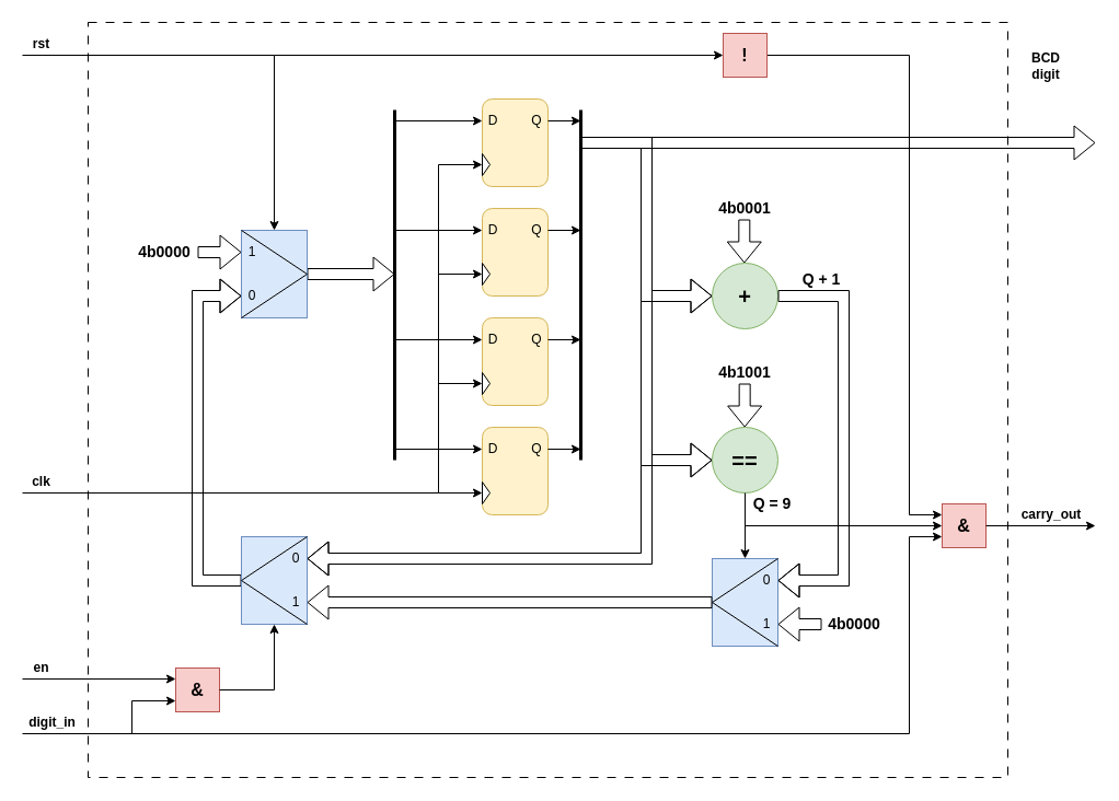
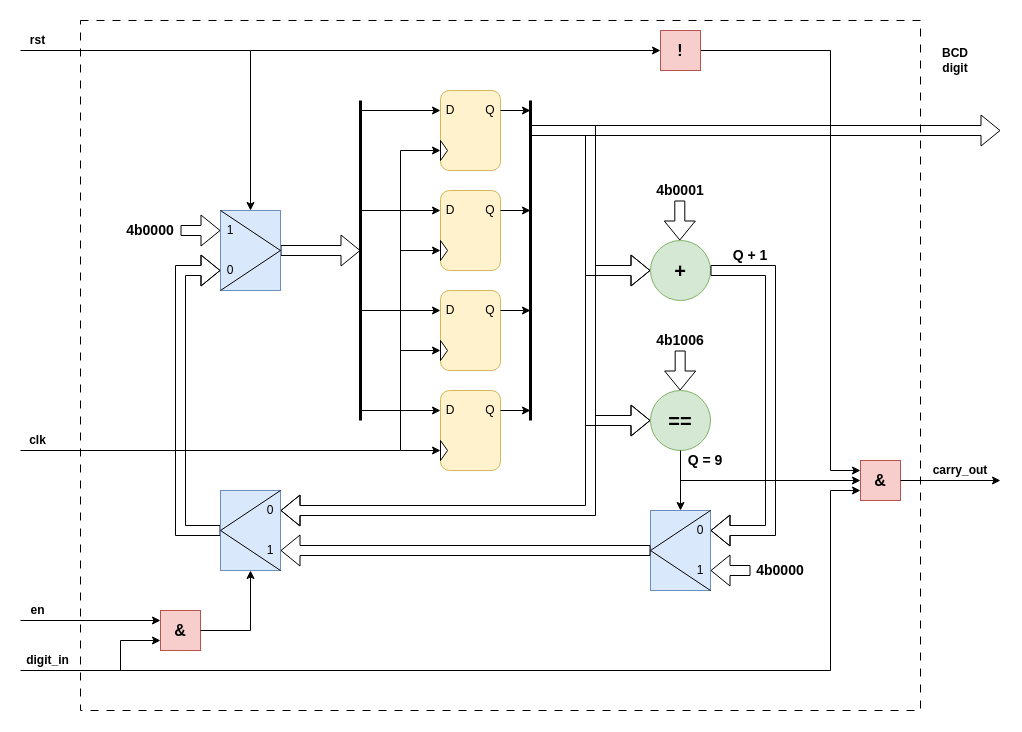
  <mxCell id="0" />
  <mxCell id="1" parent="0" />
  <mxCell id="2" value="" style="rounded=0;whiteSpace=wrap;html=1;fillColor=none;dashed=1;dashPattern=8 8;" parent="1" vertex="1"><mxGeometry x="80" y="20" width="840" height="690" as="geometry" /></mxCell>
  <mxCell id="3" value="" style="group" parent="1" vertex="1" connectable="0"><mxGeometry x="650" y="510" width="60" height="80" as="geometry" /></mxCell>
  <mxCell id="4" value="" style="rounded=0;whiteSpace=wrap;html=1;fillColor=#dae8fc;strokeColor=#6c8ebf;container=0;rotation=-180;" parent="3" vertex="1"><mxGeometry width="60" height="80" as="geometry" /></mxCell>
  <mxCell id="5" value="1" style="text;html=1;align=center;verticalAlign=middle;whiteSpace=wrap;rounded=0;container=0;" parent="3" vertex="1"><mxGeometry x="40" y="50" width="20" height="20" as="geometry" /></mxCell>
  <mxCell id="6" value="0" style="text;html=1;align=center;verticalAlign=middle;whiteSpace=wrap;rounded=0;container=0;" parent="3" vertex="1"><mxGeometry x="40" y="10" width="20" height="20" as="geometry" /></mxCell>
  <mxCell id="7" value="" style="shape=flexArrow;endArrow=classic;html=1;rounded=0;entryX=0;entryY=0.5;entryDx=0;entryDy=0;" parent="1" target="74" edge="1"><mxGeometry width="50" height="50" relative="1" as="geometry"><mxPoint x="530" y="130" as="sourcePoint" /><mxPoint x="570" y="410" as="targetPoint" /><Array as="points"><mxPoint x="590" y="130" /><mxPoint x="590" y="420" /></Array></mxGeometry></mxCell>
  <mxCell id="8" value="digit_in" style="text;html=1;align=center;verticalAlign=middle;whiteSpace=wrap;rounded=0;fontStyle=1" parent="1" vertex="1"><mxGeometry x="20" y="650" width="55" height="20" as="geometry" /></mxCell>
  <mxCell id="9" value="carry_out" style="text;html=1;align=center;verticalAlign=middle;whiteSpace=wrap;rounded=0;fontStyle=1" parent="1" vertex="1"><mxGeometry x="930" y="460" width="60" height="20" as="geometry" /></mxCell>
  <mxCell id="10" value="BCD digit" style="text;html=1;align=center;verticalAlign=middle;whiteSpace=wrap;rounded=0;fontSize=12;fontStyle=1" parent="1" vertex="1"><mxGeometry x="930" y="45" width="50" height="30" as="geometry" /></mxCell>
  <mxCell id="11" value="rst" style="text;html=1;align=center;verticalAlign=middle;whiteSpace=wrap;rounded=0;fontStyle=1" parent="1" vertex="1"><mxGeometry x="20" y="30" width="35" height="20" as="geometry" /></mxCell>
  <mxCell id="12" value="en" style="text;html=1;align=center;verticalAlign=middle;whiteSpace=wrap;rounded=0;fontStyle=1" parent="1" vertex="1"><mxGeometry x="20" y="600" width="35" height="20" as="geometry" /></mxCell>
  <mxCell id="13" value="clk" style="text;html=1;align=center;verticalAlign=middle;whiteSpace=wrap;rounded=0;fontStyle=1" parent="1" vertex="1"><mxGeometry x="20" y="430" width="35" height="20" as="geometry" /></mxCell>
  <mxCell id="14" value="" style="group" parent="1" vertex="1" connectable="0"><mxGeometry x="440" y="90" width="60" height="80" as="geometry" /></mxCell>
  <mxCell id="15" value="" style="rounded=1;whiteSpace=wrap;html=1;fillColor=#fff2cc;strokeColor=#d6b656;container=0;" parent="14" vertex="1"><mxGeometry width="60" height="80" as="geometry" /></mxCell>
  <mxCell id="16" value="" style="triangle;whiteSpace=wrap;html=1;rotation=0;container=0;" parent="14" vertex="1"><mxGeometry y="50" width="7.03" height="20" as="geometry" /></mxCell>
  <mxCell id="17" value="D" style="text;html=1;align=center;verticalAlign=middle;whiteSpace=wrap;rounded=0;container=0;" parent="14" vertex="1"><mxGeometry y="10" width="20" height="20" as="geometry" /></mxCell>
  <mxCell id="18" value="Q" style="text;html=1;align=center;verticalAlign=middle;whiteSpace=wrap;rounded=0;container=0;" parent="14" vertex="1"><mxGeometry x="40" y="10" width="20" height="20" as="geometry" /></mxCell>
  <mxCell id="19" value="" style="group" parent="1" vertex="1" connectable="0"><mxGeometry x="440" y="190" width="60" height="80" as="geometry" /></mxCell>
  <mxCell id="20" value="" style="rounded=1;whiteSpace=wrap;html=1;fillColor=#fff2cc;strokeColor=#d6b656;container=0;" parent="19" vertex="1"><mxGeometry width="60" height="80" as="geometry" /></mxCell>
  <mxCell id="21" value="" style="triangle;whiteSpace=wrap;html=1;rotation=0;container=0;" parent="19" vertex="1"><mxGeometry y="50" width="7.03" height="20" as="geometry" /></mxCell>
  <mxCell id="22" value="D" style="text;html=1;align=center;verticalAlign=middle;whiteSpace=wrap;rounded=0;container=0;" parent="19" vertex="1"><mxGeometry y="10" width="20" height="20" as="geometry" /></mxCell>
  <mxCell id="23" value="Q" style="text;html=1;align=center;verticalAlign=middle;whiteSpace=wrap;rounded=0;container=0;" parent="19" vertex="1"><mxGeometry x="40" y="10" width="20" height="20" as="geometry" /></mxCell>
  <mxCell id="24" value="" style="group" parent="1" vertex="1" connectable="0"><mxGeometry x="440" y="290" width="60" height="80" as="geometry" /></mxCell>
  <mxCell id="25" value="" style="rounded=1;whiteSpace=wrap;html=1;fillColor=#fff2cc;strokeColor=#d6b656;container=0;" parent="24" vertex="1"><mxGeometry width="60" height="80" as="geometry" /></mxCell>
  <mxCell id="26" value="" style="triangle;whiteSpace=wrap;html=1;rotation=0;container=0;" parent="24" vertex="1"><mxGeometry y="50" width="7.03" height="20" as="geometry" /></mxCell>
  <mxCell id="27" value="D" style="text;html=1;align=center;verticalAlign=middle;whiteSpace=wrap;rounded=0;container=0;" parent="24" vertex="1"><mxGeometry y="10" width="20" height="20" as="geometry" /></mxCell>
  <mxCell id="28" value="Q" style="text;html=1;align=center;verticalAlign=middle;whiteSpace=wrap;rounded=0;container=0;" parent="24" vertex="1"><mxGeometry x="40" y="10" width="20" height="20" as="geometry" /></mxCell>
  <mxCell id="29" value="" style="group" parent="1" vertex="1" connectable="0"><mxGeometry x="440" y="390" width="60" height="80" as="geometry" /></mxCell>
  <mxCell id="30" value="" style="rounded=1;whiteSpace=wrap;html=1;fillColor=#fff2cc;strokeColor=#d6b656;container=0;" parent="29" vertex="1"><mxGeometry width="60" height="80" as="geometry" /></mxCell>
  <mxCell id="31" value="" style="triangle;whiteSpace=wrap;html=1;rotation=0;container=0;" parent="29" vertex="1"><mxGeometry y="50" width="7.03" height="20" as="geometry" /></mxCell>
  <mxCell id="32" value="D" style="text;html=1;align=center;verticalAlign=middle;whiteSpace=wrap;rounded=0;container=0;" parent="29" vertex="1"><mxGeometry y="10" width="20" height="20" as="geometry" /></mxCell>
  <mxCell id="33" value="Q" style="text;html=1;align=center;verticalAlign=middle;whiteSpace=wrap;rounded=0;container=0;" parent="29" vertex="1"><mxGeometry x="40" y="10" width="20" height="20" as="geometry" /></mxCell>
  <mxCell id="34" value="" style="endArrow=classic;html=1;rounded=0;entryX=0;entryY=0.5;entryDx=0;entryDy=0;" parent="1" target="31" edge="1"><mxGeometry width="50" height="50" relative="1" as="geometry"><mxPoint x="400" y="450" as="sourcePoint" /><mxPoint x="570" y="420" as="targetPoint" /></mxGeometry></mxCell>
  <mxCell id="35" value="" style="endArrow=classic;html=1;rounded=0;entryX=0;entryY=0.5;entryDx=0;entryDy=0;" parent="1" edge="1"><mxGeometry width="50" height="50" relative="1" as="geometry"><mxPoint x="400" y="350" as="sourcePoint" /><mxPoint x="440" y="350" as="targetPoint" /></mxGeometry></mxCell>
  <mxCell id="36" value="" style="endArrow=classic;html=1;rounded=0;entryX=0;entryY=0.5;entryDx=0;entryDy=0;" parent="1" edge="1"><mxGeometry width="50" height="50" relative="1" as="geometry"><mxPoint x="400" y="250" as="sourcePoint" /><mxPoint x="440" y="250" as="targetPoint" /></mxGeometry></mxCell>
  <mxCell id="37" value="" style="endArrow=classic;html=1;rounded=0;entryX=0;entryY=0.5;entryDx=0;entryDy=0;" parent="1" edge="1"><mxGeometry width="50" height="50" relative="1" as="geometry"><mxPoint x="400" y="150" as="sourcePoint" /><mxPoint x="440" y="150" as="targetPoint" /></mxGeometry></mxCell>
  <mxCell id="38" value="" style="endArrow=classic;html=1;rounded=0;" parent="1" edge="1"><mxGeometry width="50" height="50" relative="1" as="geometry"><mxPoint x="500" y="410" as="sourcePoint" /><mxPoint x="530" y="410" as="targetPoint" /></mxGeometry></mxCell>
  <mxCell id="39" value="" style="endArrow=classic;html=1;rounded=0;" parent="1" edge="1"><mxGeometry width="50" height="50" relative="1" as="geometry"><mxPoint x="500" y="310" as="sourcePoint" /><mxPoint x="530" y="310" as="targetPoint" /></mxGeometry></mxCell>
  <mxCell id="40" value="" style="endArrow=classic;html=1;rounded=0;" parent="1" edge="1"><mxGeometry width="50" height="50" relative="1" as="geometry"><mxPoint x="500" y="210" as="sourcePoint" /><mxPoint x="530" y="210" as="targetPoint" /></mxGeometry></mxCell>
  <mxCell id="41" value="" style="endArrow=classic;html=1;rounded=0;" parent="1" edge="1"><mxGeometry width="50" height="50" relative="1" as="geometry"><mxPoint x="500" y="110" as="sourcePoint" /><mxPoint x="530" y="110" as="targetPoint" /></mxGeometry></mxCell>
  <mxCell id="42" value="" style="endArrow=none;html=1;rounded=0;strokeWidth=3;" parent="1" edge="1"><mxGeometry width="50" height="50" relative="1" as="geometry"><mxPoint x="530" y="420" as="sourcePoint" /><mxPoint x="530" y="100" as="targetPoint" /></mxGeometry></mxCell>
  <mxCell id="43" value="" style="endArrow=none;html=1;rounded=0;" parent="1" edge="1"><mxGeometry width="50" height="50" relative="1" as="geometry"><mxPoint x="400" y="450" as="sourcePoint" /><mxPoint x="400" y="150" as="targetPoint" /></mxGeometry></mxCell>
  <mxCell id="44" value="" style="endArrow=none;html=1;rounded=0;strokeWidth=3;" parent="1" edge="1"><mxGeometry width="50" height="50" relative="1" as="geometry"><mxPoint x="360" y="420" as="sourcePoint" /><mxPoint x="360" y="100" as="targetPoint" /></mxGeometry></mxCell>
  <mxCell id="45" value="" style="endArrow=classic;html=1;rounded=0;entryX=0;entryY=0.5;entryDx=0;entryDy=0;" parent="1" target="32" edge="1"><mxGeometry width="50" height="50" relative="1" as="geometry"><mxPoint x="360" y="410" as="sourcePoint" /><mxPoint x="540" y="420" as="targetPoint" /></mxGeometry></mxCell>
  <mxCell id="46" value="" style="endArrow=classic;html=1;rounded=0;entryX=0;entryY=0.5;entryDx=0;entryDy=0;" parent="1" edge="1"><mxGeometry width="50" height="50" relative="1" as="geometry"><mxPoint x="360" y="310" as="sourcePoint" /><mxPoint x="440" y="310" as="targetPoint" /></mxGeometry></mxCell>
  <mxCell id="47" value="" style="endArrow=classic;html=1;rounded=0;entryX=0;entryY=0.5;entryDx=0;entryDy=0;" parent="1" edge="1"><mxGeometry width="50" height="50" relative="1" as="geometry"><mxPoint x="360" y="210" as="sourcePoint" /><mxPoint x="440" y="210" as="targetPoint" /></mxGeometry></mxCell>
  <mxCell id="48" value="" style="endArrow=classic;html=1;rounded=0;entryX=0;entryY=0.5;entryDx=0;entryDy=0;" parent="1" edge="1"><mxGeometry width="50" height="50" relative="1" as="geometry"><mxPoint x="360" y="110" as="sourcePoint" /><mxPoint x="440" y="110" as="targetPoint" /></mxGeometry></mxCell>
  <mxCell id="49" value="" style="endArrow=none;html=1;rounded=0;" parent="1" edge="1"><mxGeometry width="50" height="50" relative="1" as="geometry"><mxPoint x="400" y="450" as="sourcePoint" /><mxPoint x="20" y="450" as="targetPoint" /></mxGeometry></mxCell>
  <mxCell id="50" value="" style="shape=flexArrow;endArrow=classic;html=1;rounded=0;exitX=1;exitY=0.5;exitDx=0;exitDy=0;" parent="1" source="51" edge="1"><mxGeometry width="50" height="50" relative="1" as="geometry"><mxPoint x="520" y="470" as="sourcePoint" /><mxPoint x="360" y="250" as="targetPoint" /></mxGeometry></mxCell>
  <mxCell id="51" value="" style="rounded=0;whiteSpace=wrap;html=1;fillColor=#dae8fc;strokeColor=#6c8ebf;container=0;" parent="1" vertex="1"><mxGeometry x="220" y="210" width="60" height="80" as="geometry" /></mxCell>
  <mxCell id="52" value="" style="endArrow=none;html=1;rounded=0;exitX=0;exitY=0;exitDx=0;exitDy=0;entryX=1;entryY=0.5;entryDx=0;entryDy=0;" parent="1" edge="1"><mxGeometry width="50" height="50" relative="1" as="geometry"><mxPoint x="220" y="210" as="sourcePoint" /><mxPoint x="280" y="250" as="targetPoint" /></mxGeometry></mxCell>
  <mxCell id="53" value="" style="endArrow=none;html=1;rounded=0;exitX=0;exitY=1;exitDx=0;exitDy=0;entryX=1;entryY=0.5;entryDx=0;entryDy=0;" parent="1" source="51" target="51" edge="1"><mxGeometry width="50" height="50" relative="1" as="geometry"><mxPoint x="300" y="150" as="sourcePoint" /><mxPoint x="350" y="100" as="targetPoint" /></mxGeometry></mxCell>
  <mxCell id="54" value="1" style="text;html=1;align=center;verticalAlign=middle;whiteSpace=wrap;rounded=0;container=0;" parent="1" vertex="1"><mxGeometry x="220" y="220" width="20" height="20" as="geometry" /></mxCell>
  <mxCell id="55" value="0" style="text;html=1;align=center;verticalAlign=middle;whiteSpace=wrap;rounded=0;container=0;" parent="1" vertex="1"><mxGeometry x="220" y="260" width="20" height="20" as="geometry" /></mxCell>
  <mxCell id="56" value="" style="endArrow=classic;html=1;rounded=0;entryX=0.5;entryY=0;entryDx=0;entryDy=0;" parent="1" target="51" edge="1"><mxGeometry width="50" height="50" relative="1" as="geometry"><mxPoint x="20" y="50" as="sourcePoint" /><mxPoint x="570" y="420" as="targetPoint" /><Array as="points"><mxPoint x="250" y="50" /></Array></mxGeometry></mxCell>
  <mxCell id="57" value="" style="shape=flexArrow;endArrow=classic;html=1;rounded=0;entryX=0;entryY=0.5;entryDx=0;entryDy=0;" parent="1" target="54" edge="1"><mxGeometry width="50" height="50" relative="1" as="geometry"><mxPoint x="180" y="230" as="sourcePoint" /><mxPoint x="570" y="420" as="targetPoint" /></mxGeometry></mxCell>
  <mxCell id="58" value="4b0000" style="text;html=1;align=center;verticalAlign=middle;whiteSpace=wrap;rounded=0;fontStyle=1;fontSize=14;" parent="1" vertex="1"><mxGeometry x="120" y="215" width="60" height="30" as="geometry" /></mxCell>
  <mxCell id="59" value="" style="shape=flexArrow;endArrow=classic;html=1;rounded=0;entryX=0;entryY=0.5;entryDx=0;entryDy=0;" parent="1" target="55" edge="1"><mxGeometry width="50" height="50" relative="1" as="geometry"><mxPoint x="220" y="530" as="sourcePoint" /><mxPoint x="570" y="420" as="targetPoint" /><Array as="points"><mxPoint x="180" y="530" /><mxPoint x="180" y="270" /></Array></mxGeometry></mxCell>
  <mxCell id="60" value="" style="group" parent="1" vertex="1" connectable="0"><mxGeometry x="220" y="490" width="60" height="80" as="geometry" /></mxCell>
  <mxCell id="61" value="" style="rounded=0;whiteSpace=wrap;html=1;fillColor=#dae8fc;strokeColor=#6c8ebf;container=0;rotation=-180;" parent="60" vertex="1"><mxGeometry width="60" height="80" as="geometry" /></mxCell>
  <mxCell id="62" value="" style="endArrow=none;html=1;rounded=0;exitX=1;exitY=0.5;exitDx=0;exitDy=0;" parent="60" source="61" edge="1"><mxGeometry width="50" height="50" relative="1" as="geometry"><mxPoint x="10" y="50" as="sourcePoint" /><mxPoint x="60" as="targetPoint" /></mxGeometry></mxCell>
  <mxCell id="63" value="" style="endArrow=none;html=1;rounded=0;exitX=1;exitY=0.5;exitDx=0;exitDy=0;" parent="60" source="61" edge="1"><mxGeometry width="50" height="50" relative="1" as="geometry"><mxPoint y="40" as="sourcePoint" /><mxPoint x="60" y="80" as="targetPoint" /></mxGeometry></mxCell>
  <mxCell id="64" value="1" style="text;html=1;align=center;verticalAlign=middle;whiteSpace=wrap;rounded=0;container=0;" parent="60" vertex="1"><mxGeometry x="40" y="50" width="20" height="20" as="geometry" /></mxCell>
  <mxCell id="65" value="0" style="text;html=1;align=center;verticalAlign=middle;whiteSpace=wrap;rounded=0;container=0;" parent="60" vertex="1"><mxGeometry x="40" y="10" width="20" height="20" as="geometry" /></mxCell>
  <mxCell id="66" value="" style="shape=flexArrow;endArrow=classic;html=1;rounded=0;entryX=1;entryY=0.5;entryDx=0;entryDy=0;" parent="1" target="64" edge="1"><mxGeometry width="50" height="50" relative="1" as="geometry"><mxPoint x="650" y="550" as="sourcePoint" /><mxPoint x="570" y="420" as="targetPoint" /></mxGeometry></mxCell>
  <mxCell id="67" value="" style="shape=flexArrow;endArrow=classic;html=1;rounded=0;" parent="1" edge="1"><mxGeometry width="50" height="50" relative="1" as="geometry"><mxPoint x="750" y="570" as="sourcePoint" /><mxPoint x="710" y="570" as="targetPoint" /></mxGeometry></mxCell>
  <mxCell id="68" value="" style="endArrow=none;html=1;rounded=0;exitX=1;exitY=0.5;exitDx=0;exitDy=0;" parent="1" source="4" edge="1"><mxGeometry width="50" height="50" relative="1" as="geometry"><mxPoint x="660" y="560" as="sourcePoint" /><mxPoint x="710" y="510" as="targetPoint" /></mxGeometry></mxCell>
  <mxCell id="69" value="" style="endArrow=none;html=1;rounded=0;exitX=1;exitY=0.5;exitDx=0;exitDy=0;" parent="1" source="4" edge="1"><mxGeometry width="50" height="50" relative="1" as="geometry"><mxPoint x="650" y="550" as="sourcePoint" /><mxPoint x="710" y="590" as="targetPoint" /></mxGeometry></mxCell>
  <mxCell id="70" value="&lt;font size=&quot;1&quot; style=&quot;&quot;&gt;&lt;b style=&quot;font-size: 20px;&quot;&gt;+&lt;/b&gt;&lt;/font&gt;" style="ellipse;whiteSpace=wrap;html=1;aspect=fixed;fillColor=#d5e8d4;strokeColor=#82b366;" parent="1" vertex="1"><mxGeometry x="650" y="240" width="60" height="60" as="geometry" /></mxCell>
  <mxCell id="71" value="" style="shape=flexArrow;endArrow=classic;html=1;rounded=0;entryX=0;entryY=0.5;entryDx=0;entryDy=0;" parent="1" target="70" edge="1"><mxGeometry width="50" height="50" relative="1" as="geometry"><mxPoint x="530" y="130" as="sourcePoint" /><mxPoint x="570" y="420" as="targetPoint" /><Array as="points"><mxPoint x="590" y="130" /><mxPoint x="590" y="270" /></Array></mxGeometry></mxCell>
  <mxCell id="72" value="" style="shape=flexArrow;endArrow=classic;html=1;rounded=0;exitX=1;exitY=0.5;exitDx=0;exitDy=0;" parent="1" source="70" edge="1"><mxGeometry width="50" height="50" relative="1" as="geometry"><mxPoint x="520" y="460" as="sourcePoint" /><mxPoint x="710" y="530" as="targetPoint" /><Array as="points"><mxPoint x="770" y="270" /><mxPoint x="770" y="530" /></Array></mxGeometry></mxCell>
  <mxCell id="73" value="4b0000" style="text;html=1;align=center;verticalAlign=middle;whiteSpace=wrap;rounded=0;fontStyle=1;fontSize=14;" parent="1" vertex="1"><mxGeometry x="750" y="555" width="60" height="30" as="geometry" /></mxCell>
  <mxCell id="74" value="&lt;font size=&quot;1&quot; style=&quot;&quot;&gt;&lt;b style=&quot;font-size: 20px;&quot;&gt;==&lt;/b&gt;&lt;/font&gt;" style="ellipse;whiteSpace=wrap;html=1;aspect=fixed;fillColor=#d5e8d4;strokeColor=#82b366;" parent="1" vertex="1"><mxGeometry x="650" y="390" width="60" height="60" as="geometry" /></mxCell>
  <mxCell id="75" value="" style="endArrow=classic;html=1;rounded=0;entryX=0.5;entryY=1;entryDx=0;entryDy=0;exitX=0.5;exitY=1;exitDx=0;exitDy=0;" parent="1" source="74" target="4" edge="1"><mxGeometry width="50" height="50" relative="1" as="geometry"><mxPoint x="660" y="450" as="sourcePoint" /><mxPoint x="570" y="410" as="targetPoint" /></mxGeometry></mxCell>
  <mxCell id="76" value="" style="shape=flexArrow;endArrow=classic;html=1;rounded=0;" parent="1" edge="1"><mxGeometry width="50" height="50" relative="1" as="geometry"><mxPoint x="679.66" y="350" as="sourcePoint" /><mxPoint x="679.66" y="390" as="targetPoint" /></mxGeometry></mxCell>
- <mxCell id="77" value="4b1001" style="text;html=1;align=center;verticalAlign=middle;whiteSpace=wrap;rounded=0;fontStyle=1;fontSize=14;" parent="1" vertex="1"><mxGeometry x="655" y="330" width="50" height="20" as="geometry" /></mxCell>
+ <mxCell id="77" value="4b1006" style="text;html=1;align=center;verticalAlign=middle;whiteSpace=wrap;rounded=0;fontStyle=1;fontSize=14;" parent="1" vertex="1"><mxGeometry x="655" y="330" width="50" height="20" as="geometry" /></mxCell>
  <mxCell id="78" value="4b0001" style="text;html=1;align=center;verticalAlign=middle;whiteSpace=wrap;rounded=0;fontStyle=1;fontSize=14;" parent="1" vertex="1"><mxGeometry x="655" y="180" width="50" height="20" as="geometry" /></mxCell>
  <mxCell id="79" value="Q + 1" style="text;html=1;align=center;verticalAlign=middle;whiteSpace=wrap;rounded=0;fontSize=14;fontStyle=1" parent="1" vertex="1"><mxGeometry x="720" y="245" width="60" height="20" as="geometry" /></mxCell>
  <mxCell id="80" value="Q = 9" style="text;html=1;align=center;verticalAlign=middle;whiteSpace=wrap;rounded=0;fontSize=14;fontStyle=1" parent="1" vertex="1"><mxGeometry x="680" y="450" width="50" height="20" as="geometry" /></mxCell>
  <mxCell id="81" value="" style="endArrow=classic;html=1;rounded=0;entryX=0;entryY=0.5;entryDx=0;entryDy=0;" parent="1" target="86" edge="1"><mxGeometry width="50" height="50" relative="1" as="geometry"><mxPoint x="680" y="480" as="sourcePoint" /><mxPoint x="880" y="480" as="targetPoint" /></mxGeometry></mxCell>
  <mxCell id="82" value="" style="shape=flexArrow;endArrow=classic;html=1;rounded=0;" parent="1" edge="1"><mxGeometry width="50" height="50" relative="1" as="geometry"><mxPoint x="679.31" y="200" as="sourcePoint" /><mxPoint x="679.31" y="240" as="targetPoint" /></mxGeometry></mxCell>
  <mxCell id="83" value="" style="shape=flexArrow;endArrow=classic;html=1;rounded=0;" parent="1" edge="1"><mxGeometry width="50" height="50" relative="1" as="geometry"><mxPoint x="530" y="130" as="sourcePoint" /><mxPoint x="1000" y="130" as="targetPoint" /></mxGeometry></mxCell>
  <mxCell id="84" value="" style="shape=flexArrow;endArrow=classic;html=1;rounded=0;entryX=1;entryY=0.5;entryDx=0;entryDy=0;" parent="1" target="65" edge="1"><mxGeometry width="50" height="50" relative="1" as="geometry"><mxPoint x="530" y="130" as="sourcePoint" /><mxPoint x="580" y="330" as="targetPoint" /><Array as="points"><mxPoint x="590" y="130" /><mxPoint x="590" y="510" /></Array></mxGeometry></mxCell>
  <mxCell id="85" value="&amp;amp;" style="rounded=0;whiteSpace=wrap;html=1;fontStyle=1;fontSize=16;fillColor=#f8cecc;strokeColor=#b85450;container=0;" parent="1" vertex="1"><mxGeometry x="160" y="610" width="40" height="40" as="geometry" /></mxCell>
  <mxCell id="86" value="&amp;amp;" style="rounded=0;whiteSpace=wrap;html=1;fontStyle=1;fontSize=16;fillColor=#f8cecc;strokeColor=#b85450;container=0;" parent="1" vertex="1"><mxGeometry x="860" y="460" width="40" height="40" as="geometry" /></mxCell>
  <mxCell id="87" value="" style="endArrow=classic;html=1;rounded=0;entryX=0;entryY=0.25;entryDx=0;entryDy=0;" parent="1" source="91" target="86" edge="1"><mxGeometry width="50" height="50" relative="1" as="geometry"><mxPoint x="320" y="50" as="sourcePoint" /><mxPoint x="860" y="420" as="targetPoint" /><Array as="points"><mxPoint x="830" y="50" /><mxPoint x="830" y="470" /></Array></mxGeometry></mxCell>
  <mxCell id="88" value="" style="endArrow=classic;html=1;rounded=0;entryX=0.5;entryY=0;entryDx=0;entryDy=0;exitX=1;exitY=0.5;exitDx=0;exitDy=0;" parent="1" source="85" target="61" edge="1"><mxGeometry width="50" height="50" relative="1" as="geometry"><mxPoint x="530" y="380" as="sourcePoint" /><mxPoint x="580" y="330" as="targetPoint" /><Array as="points"><mxPoint x="250" y="630" /></Array></mxGeometry></mxCell>
  <mxCell id="89" value="" style="endArrow=classic;html=1;rounded=0;entryX=0;entryY=0.25;entryDx=0;entryDy=0;" parent="1" target="85" edge="1"><mxGeometry width="50" height="50" relative="1" as="geometry"><mxPoint x="20" y="620" as="sourcePoint" /><mxPoint x="580" y="330" as="targetPoint" /></mxGeometry></mxCell>
  <mxCell id="90" value="" style="endArrow=classic;html=1;rounded=0;entryX=0;entryY=0.75;entryDx=0;entryDy=0;" parent="1" target="86" edge="1"><mxGeometry width="50" height="50" relative="1" as="geometry"><mxPoint x="20" y="670" as="sourcePoint" /><mxPoint x="580" y="330" as="targetPoint" /><Array as="points"><mxPoint x="830" y="670" /><mxPoint x="830" y="490" /></Array></mxGeometry></mxCell>
  <mxCell id="91" value="!" style="rounded=0;whiteSpace=wrap;html=1;fontStyle=1;fontSize=16;fillColor=#f8cecc;strokeColor=#b85450;container=0;" parent="1" vertex="1"><mxGeometry x="660" y="30" width="40" height="40" as="geometry" /></mxCell>
  <mxCell id="92" value="" style="endArrow=classic;html=1;rounded=0;entryX=0;entryY=0.5;entryDx=0;entryDy=0;" parent="1" target="91" edge="1"><mxGeometry width="50" height="50" relative="1" as="geometry"><mxPoint x="250" y="50" as="sourcePoint" /><mxPoint x="580" y="330" as="targetPoint" /></mxGeometry></mxCell>
  <mxCell id="93" value="" style="endArrow=classic;html=1;rounded=0;exitX=1;exitY=0.5;exitDx=0;exitDy=0;" parent="1" source="86" edge="1"><mxGeometry width="50" height="50" relative="1" as="geometry"><mxPoint x="530" y="380" as="sourcePoint" /><mxPoint x="1000" y="480" as="targetPoint" /></mxGeometry></mxCell>
  <mxCell id="94" value="" style="endArrow=classic;html=1;rounded=0;entryX=0;entryY=0.75;entryDx=0;entryDy=0;" parent="1" target="85" edge="1"><mxGeometry width="50" height="50" relative="1" as="geometry"><mxPoint x="120" y="670" as="sourcePoint" /><mxPoint x="580" y="330" as="targetPoint" /><Array as="points"><mxPoint x="120" y="640" /></Array></mxGeometry></mxCell>
